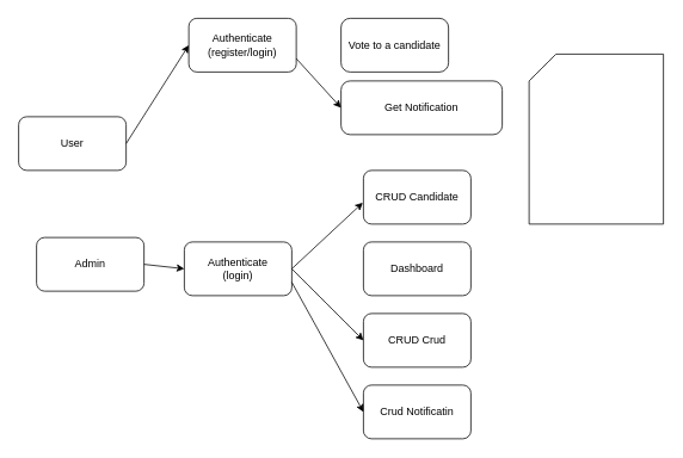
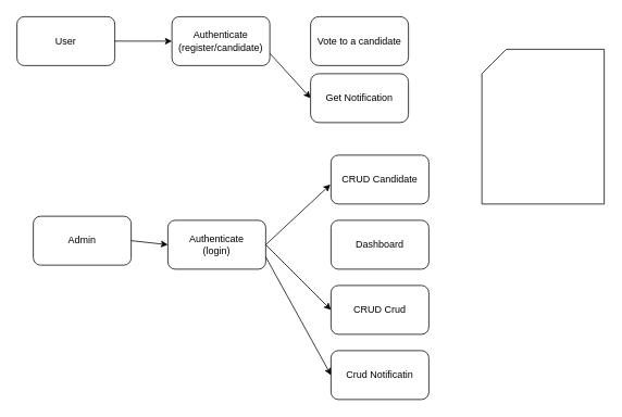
  <mxCell id="0" />
  <mxCell id="1" parent="0" />
- <mxCell id="2" value="User" style="rounded=1;whiteSpace=wrap;html=1;" vertex="1" parent="1"><mxGeometry x="20" y="130" width="120" height="60" as="geometry" /></mxCell>
+ <mxCell id="2" value="User" style="rounded=1;whiteSpace=wrap;html=1;" vertex="1" parent="1"><mxGeometry x="20" y="20" width="120" height="60" as="geometry" /></mxCell>
  <mxCell id="3" value="" style="endArrow=classic;html=1;rounded=0;exitX=1;exitY=0.5;exitDx=0;exitDy=0;entryX=0;entryY=0.5;entryDx=0;entryDy=0;" edge="1" parent="1" source="2" target="4"><mxGeometry width="50" height="50" relative="1" as="geometry"><mxPoint x="180" y="50" as="sourcePoint" /><mxPoint x="210" y="50" as="targetPoint" /></mxGeometry></mxCell>
- <mxCell id="4" value="&lt;div&gt;Authenticate&lt;/div&gt;&lt;div&gt;(register/login)&lt;/div&gt;" style="rounded=1;whiteSpace=wrap;html=1;" vertex="1" parent="1"><mxGeometry x="210" y="20" width="120" height="60" as="geometry" /></mxCell>
+ <mxCell id="4" value="&lt;div&gt;Authenticate&lt;/div&gt;&lt;div&gt;(register/candidate)&lt;/div&gt;" style="rounded=1;whiteSpace=wrap;html=1;" vertex="1" parent="1"><mxGeometry x="210" y="20" width="120" height="60" as="geometry" /></mxCell>
  <mxCell id="5" value="Admin" style="rounded=1;whiteSpace=wrap;html=1;" vertex="1" parent="1"><mxGeometry x="40" y="265" width="120" height="60" as="geometry" /></mxCell>
  <mxCell id="6" value="" style="endArrow=classic;html=1;rounded=0;exitX=1;exitY=0.5;exitDx=0;exitDy=0;entryX=0;entryY=0.5;entryDx=0;entryDy=0;" edge="1" parent="1" source="5" target="7"><mxGeometry width="50" height="50" relative="1" as="geometry"><mxPoint x="175" y="300" as="sourcePoint" /><mxPoint x="205" y="300" as="targetPoint" /></mxGeometry></mxCell>
  <mxCell id="7" value="&lt;div&gt;Authenticate&lt;/div&gt;&lt;div&gt;(&lt;span style=&quot;background-color: initial;&quot;&gt;login)&lt;/span&gt;&lt;/div&gt;" style="rounded=1;whiteSpace=wrap;html=1;" vertex="1" parent="1"><mxGeometry x="205" y="270" width="120" height="60" as="geometry" /></mxCell>
  <mxCell id="8" value="" style="endArrow=classic;html=1;exitX=1;exitY=0.5;exitDx=0;exitDy=0;entryX=-0.006;entryY=0.602;entryDx=0;entryDy=0;entryPerimeter=0;" edge="1" parent="1" source="7" target="9"><mxGeometry width="50" height="50" relative="1" as="geometry"><mxPoint x="345" y="290" as="sourcePoint" /><mxPoint x="395" y="240" as="targetPoint" /></mxGeometry></mxCell>
  <mxCell id="9" value="CRUD Candidate" style="rounded=1;whiteSpace=wrap;html=1;" vertex="1" parent="1"><mxGeometry x="405" y="190" width="120" height="60" as="geometry" /></mxCell>
  <mxCell id="10" value="Dashboard" style="rounded=1;whiteSpace=wrap;html=1;" vertex="1" parent="1"><mxGeometry x="405" y="270" width="120" height="60" as="geometry" /></mxCell>
  <mxCell id="11" value="CRUD Crud" style="rounded=1;whiteSpace=wrap;html=1;" vertex="1" parent="1"><mxGeometry x="405" y="350" width="120" height="60" as="geometry" /></mxCell>
  <mxCell id="12" value="" style="endArrow=classic;html=1;exitX=1;exitY=0.5;exitDx=0;exitDy=0;entryX=0;entryY=0.5;entryDx=0;entryDy=0;" edge="1" parent="1" source="7" target="11"><mxGeometry width="50" height="50" relative="1" as="geometry"><mxPoint x="325" y="400" as="sourcePoint" /><mxPoint x="375" y="350" as="targetPoint" /></mxGeometry></mxCell>
  <mxCell id="13" value="Vote to a candidate" style="rounded=1;whiteSpace=wrap;html=1;arcSize=17;" vertex="1" parent="1"><mxGeometry x="380" y="20" width="120" height="60" as="geometry" /></mxCell>
  <mxCell id="14" value="Crud Notificatin" style="rounded=1;whiteSpace=wrap;html=1;" vertex="1" parent="1"><mxGeometry x="405" y="430" width="120" height="60" as="geometry" /></mxCell>
  <mxCell id="15" value="" style="endArrow=classic;html=1;exitX=1;exitY=0.75;exitDx=0;exitDy=0;entryX=0;entryY=0.5;entryDx=0;entryDy=0;" edge="1" parent="1" target="14" source="7"><mxGeometry width="50" height="50" relative="1" as="geometry"><mxPoint x="325" y="380" as="sourcePoint" /><mxPoint x="375" y="430" as="targetPoint" /></mxGeometry></mxCell>
- <mxCell id="16" value="Get Notification" style="rounded=1;whiteSpace=wrap;html=1;arcSize=17;" vertex="1" parent="1"><mxGeometry x="380" y="90" width="180" height="60" as="geometry" /></mxCell>
+ <mxCell id="16" value="Get Notification" style="rounded=1;whiteSpace=wrap;html=1;arcSize=17;" vertex="1" parent="1"><mxGeometry x="380" y="90" width="120" height="60" as="geometry" /></mxCell>
  <mxCell id="17" value="" style="endArrow=classic;html=1;exitX=1;exitY=0.75;exitDx=0;exitDy=0;entryX=0;entryY=0.5;entryDx=0;entryDy=0;" edge="1" parent="1" target="16" source="4"><mxGeometry width="50" height="50" relative="1" as="geometry"><mxPoint x="330" y="120" as="sourcePoint" /><mxPoint x="390" y="140" as="targetPoint" /></mxGeometry></mxCell>
  <mxCell id="18" value="" style="shape=card;whiteSpace=wrap;html=1;" vertex="1" parent="1"><mxGeometry x="590" y="60" width="150" height="190" as="geometry" /></mxCell>
